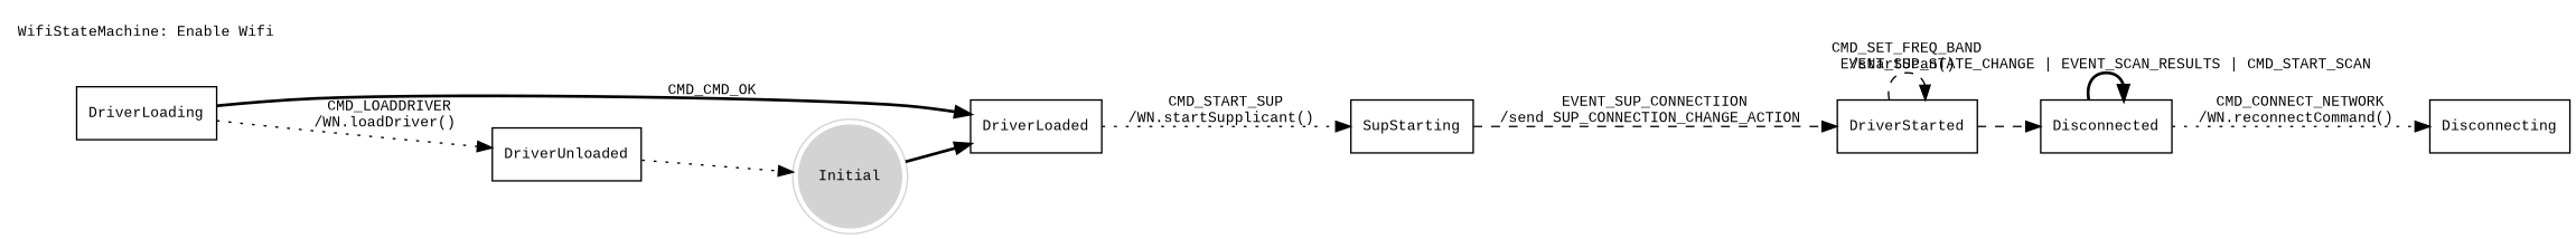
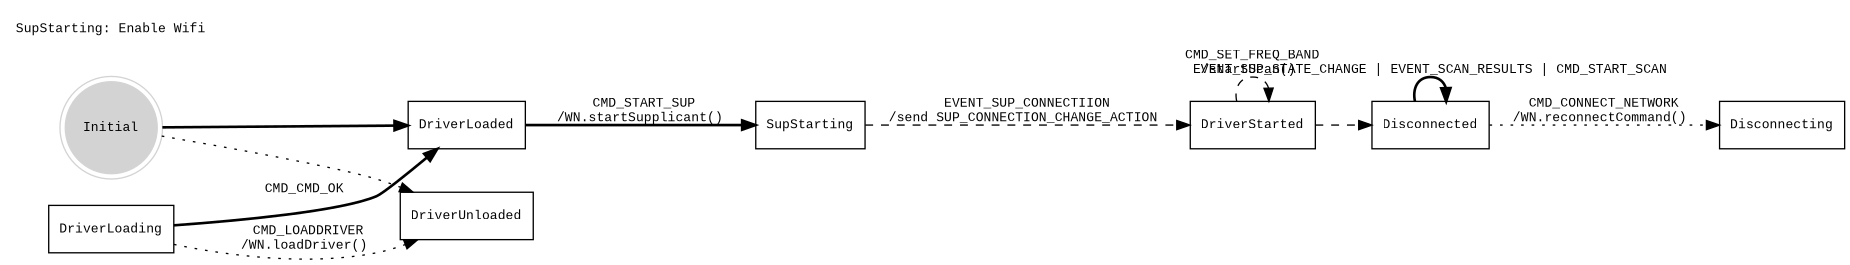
  digraph {
    fontname="Liberation Mono"
    fontsize=15
    rankdir=LR
    node [fontname="Liberation Mono" fontsize=10 shape=record]
    edge [fontname="Liberation Mono" fontsize=10 style=dotted]
    Initial [color=lightgrey shape=doublecircle style=filled]
    DriverLoaded
    DriverUnloaded
    SupStarting
    DriverStarted
    DriverLoading
    Disconnected
    Disconnecting
-   "WifiStateMachine: Enable Wifi" [shape=plaintext]
+   "WifiStateMachine: Enable Wifi" [shape=plaintext label="SupStarting: Enable Wifi"]
    Initial -> DriverLoaded [label=" " style=bold]
-   DriverUnloaded -> Initial [label=" "]
-   DriverLoaded -> SupStarting [label="CMD_START_SUP\n/WN.startSupplicant() "]
+   Initial -> DriverUnloaded [label=" "]
+   DriverLoaded -> SupStarting [label="CMD_START_SUP\n/WN.startSupplicant() " style=bold]
    SupStarting -> DriverStarted [label="EVENT_SUP_CONNECTIION\n/send SUP_CONNECTION_CHANGE_ACTION " style=dashed]
    DriverStarted -> DriverStarted [label="CMD_SET_FREQ_BAND\n/startScan() " style=dashed]
    DriverStarted -> Disconnected [label=" " style=dashed]
    DriverLoading -> DriverLoaded [label="CMD_CMD_OK " style=bold]
    DriverLoading -> DriverUnloaded [label="CMD_LOADDRIVER\n/WN.loadDriver() "]
    Disconnected -> Disconnected [label="EVENT_SUP_STATE_CHANGE | EVENT_SCAN_RESULTS | CMD_START_SCAN" style=bold]
    Disconnected -> Disconnecting [label="CMD_CONNECT_NETWORK\n/WN.reconnectCommand() "]
  }
